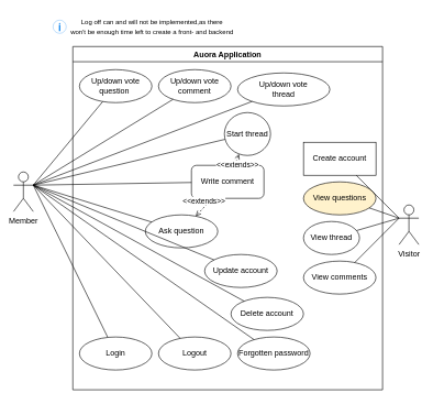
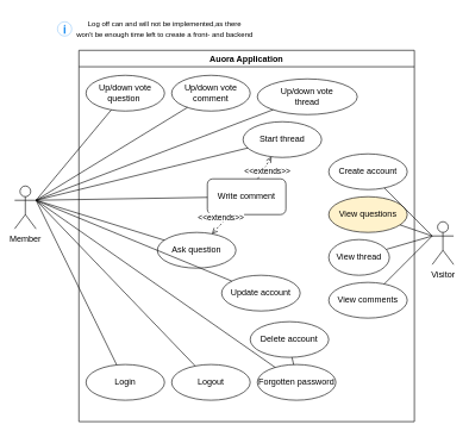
  <mxCell id="0" />
  <mxCell id="1" parent="0" />
  <mxCell id="2" value="Auora Application" style="swimlane;" parent="1" vertex="1"><mxGeometry x="110" y="70" width="470" height="520" as="geometry" /></mxCell>
  <mxCell id="3" value="Write comment" style="whiteSpace=wrap;html=1;rounded=1;" parent="2" vertex="1"><mxGeometry x="180" y="180" width="110" height="50" as="geometry" /></mxCell>
  <mxCell id="4" value="Ask question" style="ellipse;whiteSpace=wrap;html=1;" parent="2" vertex="1"><mxGeometry x="110" y="255" width="110" height="50" as="geometry" /></mxCell>
  <mxCell id="5" style="edgeStyle=none;rounded=0;orthogonalLoop=1;jettySize=auto;html=1;endArrow=open;endFill=0;dashed=1;" parent="2" source="3" target="4" edge="1"><mxGeometry relative="1" as="geometry" /></mxCell>
  <mxCell id="6" value="&amp;lt;&amp;lt;extends&amp;gt;&amp;gt;" style="edgeLabel;html=1;align=center;verticalAlign=middle;resizable=0;points=[];" parent="5" vertex="1" connectable="0"><mxGeometry x="0.51" y="-2" relative="1" as="geometry"><mxPoint x="7" y="-16" as="offset" /></mxGeometry></mxCell>
  <mxCell id="7" value="Logout" style="ellipse;whiteSpace=wrap;html=1;" parent="2" vertex="1"><mxGeometry x="130" y="440" width="110" height="50" as="geometry" /></mxCell>
  <mxCell id="8" value="Login" style="ellipse;whiteSpace=wrap;html=1;" parent="2" vertex="1"><mxGeometry x="10" y="440" width="110" height="50" as="geometry" /></mxCell>
- <mxCell id="9" value="Start thread" style="ellipse;whiteSpace=wrap;html=1;" parent="2" vertex="1"><mxGeometry x="230" y="100" width="70" height="65" as="geometry" /></mxCell>
+ <mxCell id="9" value="Start thread" style="ellipse;whiteSpace=wrap;html=1;" parent="2" vertex="1"><mxGeometry x="230" y="100" width="110" height="50" as="geometry" /></mxCell>
  <mxCell id="10" style="edgeStyle=none;rounded=0;orthogonalLoop=1;jettySize=auto;html=1;endArrow=open;endFill=0;dashed=1;" parent="2" source="3" target="9" edge="1"><mxGeometry relative="1" as="geometry" /></mxCell>
  <mxCell id="11" value="&amp;lt;&amp;lt;extends&amp;gt;&amp;gt;" style="edgeLabel;html=1;align=center;verticalAlign=middle;resizable=0;points=[];" parent="10" vertex="1" connectable="0"><mxGeometry x="0.329" relative="1" as="geometry"><mxPoint y="10" as="offset" /></mxGeometry></mxCell>
  <mxCell id="12" value="Up/down vote question&amp;nbsp;" style="ellipse;whiteSpace=wrap;html=1;" parent="2" vertex="1"><mxGeometry x="10" y="35" width="110" height="50" as="geometry" /></mxCell>
  <mxCell id="13" value="Up/down vote comment" style="ellipse;whiteSpace=wrap;html=1;" parent="2" vertex="1"><mxGeometry x="130" y="35" width="110" height="50" as="geometry" /></mxCell>
- <mxCell id="14" value="Create account" style="whiteSpace=wrap;html=1;rounded=0;" parent="2" vertex="1"><mxGeometry x="350" y="145" width="110" height="50" as="geometry" /></mxCell>
+ <mxCell id="14" value="Create account" style="ellipse;whiteSpace=wrap;html=1;" parent="2" vertex="1"><mxGeometry x="350" y="145" width="110" height="50" as="geometry" /></mxCell>
  <mxCell id="15" value="View questions" style="ellipse;whiteSpace=wrap;html=1;fillColor=#fff2cc;" parent="2" vertex="1"><mxGeometry x="350" y="205" width="110" height="50" as="geometry" /></mxCell>
  <mxCell id="16" value="View thread" style="ellipse;whiteSpace=wrap;html=1;" parent="2" vertex="1"><mxGeometry x="350" y="265" width="85" height="50" as="geometry" /></mxCell>
  <mxCell id="17" value="View comments" style="ellipse;whiteSpace=wrap;html=1;" parent="2" vertex="1"><mxGeometry x="350" y="325" width="110" height="50" as="geometry" /></mxCell>
  <mxCell id="18" value="Update account" style="ellipse;whiteSpace=wrap;html=1;" vertex="1" parent="2"><mxGeometry x="200" y="315" width="110" height="50" as="geometry" /></mxCell>
  <mxCell id="19" value="Delete account" style="ellipse;whiteSpace=wrap;html=1;" vertex="1" parent="2"><mxGeometry x="240" y="380" width="110" height="50" as="geometry" /></mxCell>
  <mxCell id="20" value="Forgotten password" style="ellipse;whiteSpace=wrap;html=1;" vertex="1" parent="2"><mxGeometry x="250" y="440" width="110" height="50" as="geometry" /></mxCell>
  <mxCell id="21" value="Up/down vote&lt;br&gt;thread" style="ellipse;whiteSpace=wrap;html=1;" vertex="1" parent="2"><mxGeometry x="250" y="40" width="140" height="50" as="geometry" /></mxCell>
  <mxCell id="22" style="rounded=0;orthogonalLoop=1;jettySize=auto;html=1;exitX=1;exitY=0.333;exitDx=0;exitDy=0;exitPerimeter=0;endArrow=none;endFill=0;" parent="1" source="26" target="8" edge="1"><mxGeometry relative="1" as="geometry" /></mxCell>
  <mxCell id="23" style="edgeStyle=none;rounded=0;orthogonalLoop=1;jettySize=auto;html=1;exitX=1;exitY=0.333;exitDx=0;exitDy=0;exitPerimeter=0;endArrow=none;endFill=0;" parent="1" source="26" target="4" edge="1"><mxGeometry relative="1" as="geometry" /></mxCell>
  <mxCell id="24" style="edgeStyle=none;rounded=0;orthogonalLoop=1;jettySize=auto;html=1;exitX=1;exitY=0.333;exitDx=0;exitDy=0;exitPerimeter=0;endArrow=none;endFill=0;" parent="1" source="26" target="3" edge="1"><mxGeometry relative="1" as="geometry" /></mxCell>
  <mxCell id="25" style="edgeStyle=none;rounded=0;orthogonalLoop=1;jettySize=auto;html=1;exitX=1;exitY=0.333;exitDx=0;exitDy=0;exitPerimeter=0;endArrow=none;endFill=0;" parent="1" source="26" target="9" edge="1"><mxGeometry relative="1" as="geometry" /></mxCell>
  <mxCell id="26" value="Member" style="shape=umlActor;verticalLabelPosition=bottom;verticalAlign=top;html=1;outlineConnect=0;" parent="1" vertex="1"><mxGeometry x="20" y="260" width="30" height="60" as="geometry" /></mxCell>
  <mxCell id="27" value="&lt;font style=&quot;font-size: 10px&quot;&gt;Log off can and will not be implemented,as there &lt;br&gt;won't be enough time left to create a front- and backend&lt;/font&gt;" style="text;html=1;align=center;verticalAlign=middle;resizable=0;points=[];autosize=1;strokeColor=none;fillColor=none;" parent="1" vertex="1"><mxGeometry x="100" y="20" width="260" height="40" as="geometry" /></mxCell>
  <mxCell id="28" style="rounded=0;orthogonalLoop=1;jettySize=auto;html=1;entryX=1;entryY=0.333;entryDx=0;entryDy=0;entryPerimeter=0;endArrow=none;endFill=0;" parent="1" source="7" target="26" edge="1"><mxGeometry relative="1" as="geometry" /></mxCell>
  <mxCell id="29" style="edgeStyle=none;rounded=0;orthogonalLoop=1;jettySize=auto;html=1;exitX=0;exitY=0.333;exitDx=0;exitDy=0;exitPerimeter=0;endArrow=none;endFill=0;" parent="1" source="33" target="14" edge="1"><mxGeometry relative="1" as="geometry" /></mxCell>
  <mxCell id="30" style="edgeStyle=none;rounded=0;orthogonalLoop=1;jettySize=auto;html=1;exitX=0;exitY=0.333;exitDx=0;exitDy=0;exitPerimeter=0;endArrow=none;endFill=0;" parent="1" source="33" target="15" edge="1"><mxGeometry relative="1" as="geometry" /></mxCell>
  <mxCell id="31" style="edgeStyle=none;rounded=0;orthogonalLoop=1;jettySize=auto;html=1;exitX=0;exitY=0.333;exitDx=0;exitDy=0;exitPerimeter=0;endArrow=none;endFill=0;" parent="1" source="33" target="16" edge="1"><mxGeometry relative="1" as="geometry" /></mxCell>
  <mxCell id="32" style="edgeStyle=none;rounded=0;orthogonalLoop=1;jettySize=auto;html=1;exitX=0;exitY=0.333;exitDx=0;exitDy=0;exitPerimeter=0;endArrow=none;endFill=0;" parent="1" source="33" target="17" edge="1"><mxGeometry relative="1" as="geometry" /></mxCell>
  <mxCell id="33" value="Visitor" style="shape=umlActor;verticalLabelPosition=bottom;verticalAlign=top;html=1;outlineConnect=0;" parent="1" vertex="1"><mxGeometry x="605" y="310" width="30" height="60" as="geometry" /></mxCell>
  <mxCell id="34" style="edgeStyle=none;rounded=0;orthogonalLoop=1;jettySize=auto;html=1;entryX=1;entryY=0.333;entryDx=0;entryDy=0;entryPerimeter=0;endArrow=none;endFill=0;" parent="1" source="13" target="26" edge="1"><mxGeometry relative="1" as="geometry" /></mxCell>
  <mxCell id="35" style="edgeStyle=none;rounded=0;orthogonalLoop=1;jettySize=auto;html=1;entryX=1;entryY=0.333;entryDx=0;entryDy=0;entryPerimeter=0;endArrow=none;endFill=0;" parent="1" source="12" target="26" edge="1"><mxGeometry relative="1" as="geometry" /></mxCell>
  <mxCell id="36" value="" style="html=1;verticalLabelPosition=bottom;labelBackgroundColor=#ffffff;verticalAlign=top;shadow=0;dashed=0;strokeWidth=2;shape=mxgraph.ios7.misc.info;strokeColor=#0080f0;sketch=0;" parent="1" vertex="1"><mxGeometry x="80" y="30" width="20" height="20" as="geometry" /></mxCell>
- <mxCell id="37" style="rounded=0;orthogonalLoop=1;jettySize=auto;html=1;entryX=1;entryY=0.333;entryDx=0;entryDy=0;entryPerimeter=0;endArrow=none;endFill=0;" edge="1" parent="1" source="19" target="26"><mxGeometry relative="1" as="geometry" /></mxCell>
+ <mxCell id="37" style="rounded=0;orthogonalLoop=1;jettySize=auto;html=1;endArrow=none;endFill=0;" edge="1" parent="1" source="19" target="20"><mxGeometry relative="1" as="geometry" /></mxCell>
  <mxCell id="38" style="edgeStyle=none;rounded=0;orthogonalLoop=1;jettySize=auto;html=1;entryX=1;entryY=0.333;entryDx=0;entryDy=0;entryPerimeter=0;endArrow=none;endFill=0;" edge="1" parent="1" source="20" target="26"><mxGeometry relative="1" as="geometry" /></mxCell>
  <mxCell id="39" style="edgeStyle=none;rounded=0;orthogonalLoop=1;jettySize=auto;html=1;entryX=1;entryY=0.333;entryDx=0;entryDy=0;entryPerimeter=0;endArrow=none;endFill=0;" edge="1" parent="1" source="18" target="26"><mxGeometry relative="1" as="geometry" /></mxCell>
  <mxCell id="40" style="edgeStyle=none;rounded=0;orthogonalLoop=1;jettySize=auto;html=1;entryX=1;entryY=0.333;entryDx=0;entryDy=0;entryPerimeter=0;endArrow=none;endFill=0;" edge="1" parent="1" source="21" target="26"><mxGeometry relative="1" as="geometry" /></mxCell>
